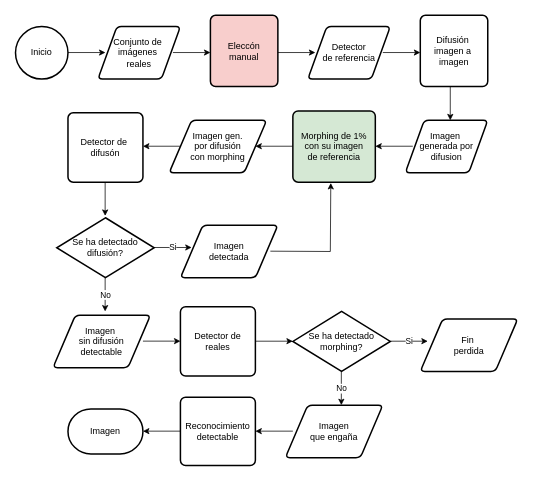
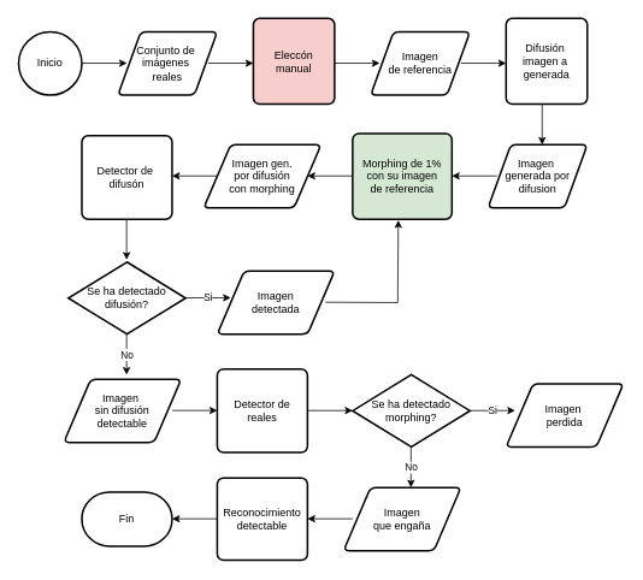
  <mxCell id="0" />
  <mxCell id="1" parent="0" />
  <mxCell id="2" value="Conjunto de&amp;nbsp;&lt;br&gt;imágenes&amp;nbsp;&lt;br&gt;reales" style="shape=parallelogram;html=1;strokeWidth=2;perimeter=parallelogramPerimeter;whiteSpace=wrap;rounded=1;arcSize=12;size=0.23;" vertex="1" parent="1"><mxGeometry x="130" y="35" width="110" height="70" as="geometry" /></mxCell>
  <mxCell id="3" value="Inicio" style="strokeWidth=2;html=1;shape=mxgraph.flowchart.start_2;whiteSpace=wrap;" vertex="1" parent="1"><mxGeometry x="20" y="35" width="70" height="70" as="geometry" /></mxCell>
  <mxCell id="4" value="Eleccón &lt;br&gt;manual" style="rounded=1;whiteSpace=wrap;html=1;absoluteArcSize=1;arcSize=14;strokeWidth=2;fillColor=#f8cecc;" vertex="1" parent="1"><mxGeometry x="280" y="20" width="90" height="95" as="geometry" /></mxCell>
- <mxCell id="5" value="Detector&lt;br&gt;de referencia" style="shape=parallelogram;html=1;strokeWidth=2;perimeter=parallelogramPerimeter;whiteSpace=wrap;rounded=1;arcSize=12;size=0.23;" vertex="1" parent="1"><mxGeometry x="410" y="35" width="110" height="70" as="geometry" /></mxCell>
- <mxCell id="6" value="Difusión&amp;nbsp;&lt;br&gt;imagen a&amp;nbsp;&lt;br&gt;imagen" style="rounded=1;whiteSpace=wrap;html=1;absoluteArcSize=1;arcSize=14;strokeWidth=2;" vertex="1" parent="1"><mxGeometry x="560" y="20" width="90" height="95" as="geometry" /></mxCell>
+ <mxCell id="5" value="Imagen&lt;br&gt;de referencia" style="shape=parallelogram;html=1;strokeWidth=2;perimeter=parallelogramPerimeter;whiteSpace=wrap;rounded=1;arcSize=12;size=0.23;" vertex="1" parent="1"><mxGeometry x="410" y="35" width="110" height="70" as="geometry" /></mxCell>
+ <mxCell id="6" value="Difusión&amp;nbsp;&lt;br&gt;imagen a&amp;nbsp;&lt;br&gt;generada" style="rounded=1;whiteSpace=wrap;html=1;absoluteArcSize=1;arcSize=14;strokeWidth=2;" vertex="1" parent="1"><mxGeometry x="560" y="20" width="90" height="95" as="geometry" /></mxCell>
  <mxCell id="7" value="Imagen&amp;nbsp;&lt;br&gt;generada por&lt;br&gt;difusion" style="shape=parallelogram;html=1;strokeWidth=2;perimeter=parallelogramPerimeter;whiteSpace=wrap;rounded=1;arcSize=12;size=0.23;" vertex="1" parent="1"><mxGeometry x="540" y="160" width="110" height="70" as="geometry" /></mxCell>
  <mxCell id="8" value="Morphing de 1% con su imagen&lt;br&gt;de referencia" style="rounded=1;whiteSpace=wrap;html=1;absoluteArcSize=1;arcSize=14;strokeWidth=2;fillColor=#d5e8d4;" vertex="1" parent="1"><mxGeometry x="390" y="147.5" width="110" height="95" as="geometry" /></mxCell>
  <mxCell id="9" value="Imagen gen.&lt;br&gt;por difusión&lt;br&gt;con morphing" style="shape=parallelogram;html=1;strokeWidth=2;perimeter=parallelogramPerimeter;whiteSpace=wrap;rounded=1;arcSize=12;size=0.23;" vertex="1" parent="1"><mxGeometry x="225" y="160" width="130" height="70" as="geometry" /></mxCell>
  <mxCell id="10" value="Detector de&amp;nbsp;&lt;br&gt;difusón" style="rounded=1;whiteSpace=wrap;html=1;absoluteArcSize=1;arcSize=14;strokeWidth=2;" vertex="1" parent="1"><mxGeometry x="90" y="150" width="100" height="92.5" as="geometry" /></mxCell>
  <mxCell id="11" value="Se ha detectado&lt;br&gt;difusión?" style="strokeWidth=2;html=1;shape=mxgraph.flowchart.decision;whiteSpace=wrap;" vertex="1" parent="1"><mxGeometry x="75" y="290" width="130" height="80" as="geometry" /></mxCell>
  <mxCell id="12" value="Imagen&lt;br&gt;detectada" style="shape=parallelogram;html=1;strokeWidth=2;perimeter=parallelogramPerimeter;whiteSpace=wrap;rounded=1;arcSize=12;size=0.23;" vertex="1" parent="1"><mxGeometry x="240" y="300" width="130" height="70" as="geometry" /></mxCell>
  <mxCell id="13" value="Imagen&amp;nbsp;&lt;br&gt;sin difusión&lt;br&gt;detectable" style="shape=parallelogram;html=1;strokeWidth=2;perimeter=parallelogramPerimeter;whiteSpace=wrap;rounded=1;arcSize=12;size=0.23;" vertex="1" parent="1"><mxGeometry x="70" y="420" width="130" height="70" as="geometry" /></mxCell>
  <mxCell id="14" value="Detector de&lt;br&gt;reales" style="rounded=1;whiteSpace=wrap;html=1;absoluteArcSize=1;arcSize=14;strokeWidth=2;" vertex="1" parent="1"><mxGeometry x="240" y="408.75" width="100" height="92.5" as="geometry" /></mxCell>
  <mxCell id="15" value="Se ha detectado&lt;br&gt;morphing?" style="strokeWidth=2;html=1;shape=mxgraph.flowchart.decision;whiteSpace=wrap;" vertex="1" parent="1"><mxGeometry x="390" y="415" width="130" height="80" as="geometry" /></mxCell>
- <mxCell id="16" value="Fin&amp;nbsp;&lt;br&gt;perdida" style="shape=parallelogram;html=1;strokeWidth=2;perimeter=parallelogramPerimeter;whiteSpace=wrap;rounded=1;arcSize=12;size=0.23;" vertex="1" parent="1"><mxGeometry x="560" y="425" width="130" height="70" as="geometry" /></mxCell>
+ <mxCell id="16" value="Imagen&amp;nbsp;&lt;br&gt;perdida" style="shape=parallelogram;html=1;strokeWidth=2;perimeter=parallelogramPerimeter;whiteSpace=wrap;rounded=1;arcSize=12;size=0.23;" vertex="1" parent="1"><mxGeometry x="560" y="425" width="130" height="70" as="geometry" /></mxCell>
  <mxCell id="17" value="Imagen&lt;br&gt;que engaña" style="shape=parallelogram;html=1;strokeWidth=2;perimeter=parallelogramPerimeter;whiteSpace=wrap;rounded=1;arcSize=12;size=0.23;" vertex="1" parent="1"><mxGeometry x="380" y="540" width="130" height="70" as="geometry" /></mxCell>
  <mxCell id="18" value="Reconocimiento&lt;br&gt;detectable" style="rounded=1;whiteSpace=wrap;html=1;absoluteArcSize=1;arcSize=14;strokeWidth=2;" vertex="1" parent="1"><mxGeometry x="240" y="529.38" width="100" height="91.25" as="geometry" /></mxCell>
- <mxCell id="19" value="Imagen" style="strokeWidth=2;html=1;shape=mxgraph.flowchart.terminator;whiteSpace=wrap;" vertex="1" parent="1"><mxGeometry x="90" y="545" width="100" height="60" as="geometry" /></mxCell>
+ <mxCell id="19" value="Fin" style="strokeWidth=2;html=1;shape=mxgraph.flowchart.terminator;whiteSpace=wrap;" vertex="1" parent="1"><mxGeometry x="90" y="545" width="100" height="60" as="geometry" /></mxCell>
  <mxCell id="20" value="" style="endArrow=classic;html=1;" edge="1" parent="1"><mxGeometry width="50" height="50" relative="1" as="geometry"><mxPoint x="90" y="69.58" as="sourcePoint" /><mxPoint x="140" y="69.58" as="targetPoint" /></mxGeometry></mxCell>
  <mxCell id="21" value="" style="endArrow=classic;html=1;" edge="1" parent="1"><mxGeometry width="50" height="50" relative="1" as="geometry"><mxPoint x="230" y="69.58" as="sourcePoint" /><mxPoint x="280" y="69.58" as="targetPoint" /></mxGeometry></mxCell>
  <mxCell id="22" value="" style="endArrow=classic;html=1;" edge="1" parent="1"><mxGeometry width="50" height="50" relative="1" as="geometry"><mxPoint x="370" y="69.58" as="sourcePoint" /><mxPoint x="420" y="69.58" as="targetPoint" /></mxGeometry></mxCell>
  <mxCell id="23" value="" style="endArrow=classic;html=1;" edge="1" parent="1"><mxGeometry width="50" height="50" relative="1" as="geometry"><mxPoint x="510" y="69.58" as="sourcePoint" /><mxPoint x="560" y="69.58" as="targetPoint" /></mxGeometry></mxCell>
  <mxCell id="24" value="" style="endArrow=classic;html=1;" edge="1" parent="1"><mxGeometry width="50" height="50" relative="1" as="geometry"><mxPoint x="600" y="115" as="sourcePoint" /><mxPoint x="600" y="160" as="targetPoint" /></mxGeometry></mxCell>
  <mxCell id="25" value="" style="endArrow=classic;html=1;" edge="1" parent="1"><mxGeometry width="50" height="50" relative="1" as="geometry"><mxPoint x="550" y="194.58" as="sourcePoint" /><mxPoint x="500" y="194.58" as="targetPoint" /></mxGeometry></mxCell>
  <mxCell id="26" value="" style="endArrow=classic;html=1;" edge="1" parent="1"><mxGeometry width="50" height="50" relative="1" as="geometry"><mxPoint x="390" y="194.58" as="sourcePoint" /><mxPoint x="340" y="194.58" as="targetPoint" /></mxGeometry></mxCell>
  <mxCell id="27" value="" style="endArrow=classic;html=1;" edge="1" parent="1"><mxGeometry width="50" height="50" relative="1" as="geometry"><mxPoint x="240" y="194.58" as="sourcePoint" /><mxPoint x="190" y="194.58" as="targetPoint" /></mxGeometry></mxCell>
  <mxCell id="28" value="" style="endArrow=classic;html=1;" edge="1" parent="1"><mxGeometry width="50" height="50" relative="1" as="geometry"><mxPoint x="139.58" y="242.5" as="sourcePoint" /><mxPoint x="139.58" y="287.5" as="targetPoint" /></mxGeometry></mxCell>
  <mxCell id="29" value="No" style="endArrow=classic;html=1;" edge="1" parent="1"><mxGeometry width="50" height="50" relative="1" as="geometry"><mxPoint x="139.58" y="370" as="sourcePoint" /><mxPoint x="139.58" y="415" as="targetPoint" /></mxGeometry></mxCell>
  <mxCell id="30" value="" style="endArrow=classic;html=1;" edge="1" parent="1"><mxGeometry width="50" height="50" relative="1" as="geometry"><mxPoint x="190" y="454.58" as="sourcePoint" /><mxPoint x="240" y="454.58" as="targetPoint" /></mxGeometry></mxCell>
  <mxCell id="31" value="Si" style="endArrow=classic;html=1;" edge="1" parent="1"><mxGeometry width="50" height="50" relative="1" as="geometry"><mxPoint x="205" y="329.66" as="sourcePoint" /><mxPoint x="255" y="329.66" as="targetPoint" /></mxGeometry></mxCell>
  <mxCell id="32" value="" style="endArrow=classic;html=1;" edge="1" parent="1"><mxGeometry width="50" height="50" relative="1" as="geometry"><mxPoint x="340" y="454.66" as="sourcePoint" /><mxPoint x="390" y="454.66" as="targetPoint" /></mxGeometry></mxCell>
  <mxCell id="33" value="Si" style="endArrow=classic;html=1;" edge="1" parent="1"><mxGeometry width="50" height="50" relative="1" as="geometry"><mxPoint x="520" y="454.66" as="sourcePoint" /><mxPoint x="570" y="454.66" as="targetPoint" /></mxGeometry></mxCell>
  <mxCell id="34" value="No" style="endArrow=classic;html=1;" edge="1" parent="1"><mxGeometry width="50" height="50" relative="1" as="geometry"><mxPoint x="454.66" y="495" as="sourcePoint" /><mxPoint x="454.66" y="540" as="targetPoint" /></mxGeometry></mxCell>
  <mxCell id="35" value="" style="endArrow=classic;html=1;" edge="1" parent="1"><mxGeometry width="50" height="50" relative="1" as="geometry"><mxPoint x="390" y="574.66" as="sourcePoint" /><mxPoint x="340" y="574.66" as="targetPoint" /></mxGeometry></mxCell>
  <mxCell id="36" value="" style="endArrow=classic;html=1;" edge="1" parent="1"><mxGeometry width="50" height="50" relative="1" as="geometry"><mxPoint x="240" y="574.66" as="sourcePoint" /><mxPoint x="190" y="574.66" as="targetPoint" /></mxGeometry></mxCell>
  <mxCell id="37" value="" style="endArrow=none;html=1;endFill=0;" edge="1" parent="1"><mxGeometry width="50" height="50" relative="1" as="geometry"><mxPoint x="360" y="334.58" as="sourcePoint" /><mxPoint x="440" y="335" as="targetPoint" /></mxGeometry></mxCell>
  <mxCell id="38" value="" style="endArrow=classic;html=1;entryX=0.46;entryY=1.012;entryDx=0;entryDy=0;entryPerimeter=0;" edge="1" parent="1" target="8"><mxGeometry width="50" height="50" relative="1" as="geometry"><mxPoint x="440" y="335" as="sourcePoint" /><mxPoint x="440" y="290" as="targetPoint" /></mxGeometry></mxCell>
